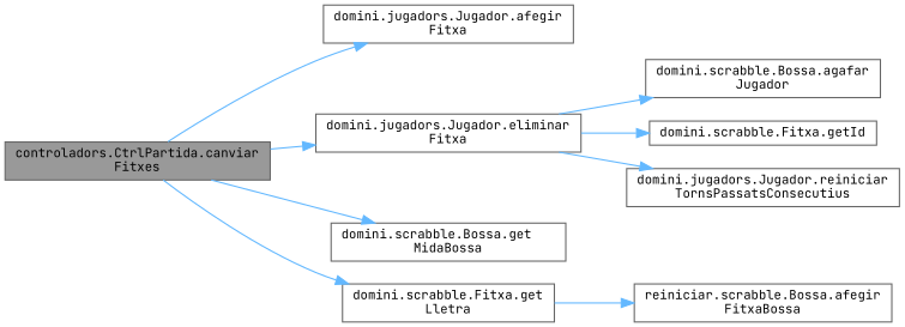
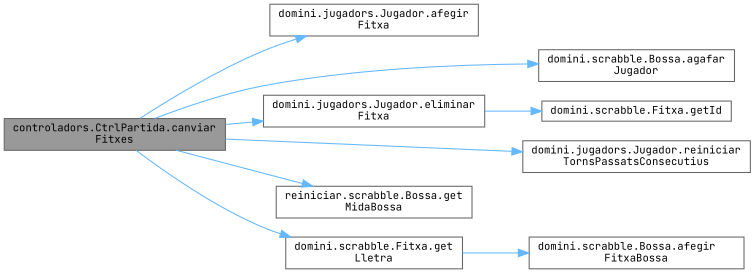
  digraph {
    fontname="JetBrains Mono"
    rankdir=LR
    node [color=grey40 fillcolor=white fontname="JetBrains Mono" fontsize=10 shape=box style=filled]
    edge [color=steelblue1 fontname="JetBrains Mono" fontsize=10 labelfontname=Helvetica labelfontsize=10 style=solid]
    n1 [color=gray40 fillcolor=grey60 fontcolor=black height=0.2 label="controladors.CtrlPartida.canviar\lFitxes" width=0.4]
    n2 [height=0.2 label="domini.jugadors.Jugador.afegir\lFitxa" width=0.4]
    n3 [height=0.2 label="domini.scrabble.Bossa.agafar\lJugador" width=0.4]
    n4 [height=0.2 label="domini.jugadors.Jugador.eliminar\lFitxa" width=0.4]
    n5 [height=0.2 label="domini.scrabble.Fitxa.get\lLletra" width=0.4]
-   n6 [height=0.2 label="domini.scrabble.Bossa.get\lMidaBossa" width=0.4]
+   n6 [height=0.2 label="reiniciar.scrabble.Bossa.get\lMidaBossa" width=0.4]
    n7 [height=0.2 label="domini.jugadors.Jugador.reiniciar\lTornsPassatsConsecutius" width=0.4]
-   n8 [height=0.2 label="reiniciar.scrabble.Bossa.afegir\lFitxaBossa" width=0.4]
+   n8 [height=0.2 label="domini.scrabble.Bossa.afegir\lFitxaBossa" width=0.4]
    n9 [height=0.2 label="domini.scrabble.Fitxa.getId" width=0.4]
    n1 -> n2
-   n4 -> n3
+   n1 -> n3
    n1 -> n4
    n1 -> n5
    n1 -> n6
-   n4 -> n7
+   n1 -> n7
    n4 -> n9
    n5 -> n8
  }
